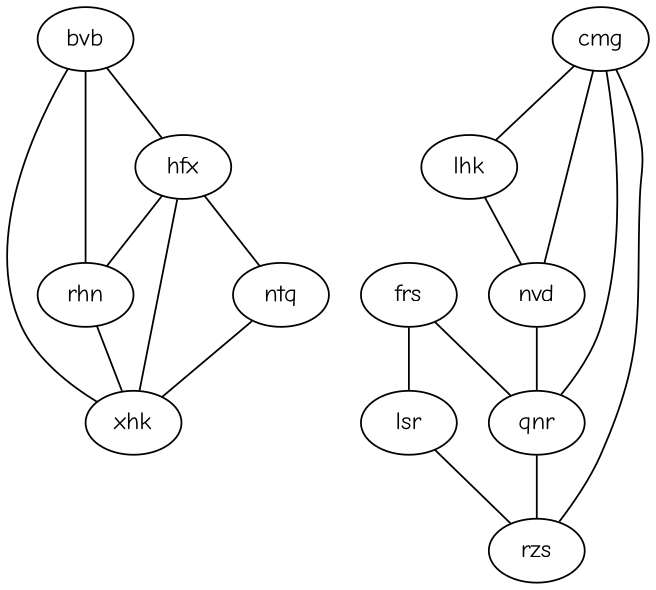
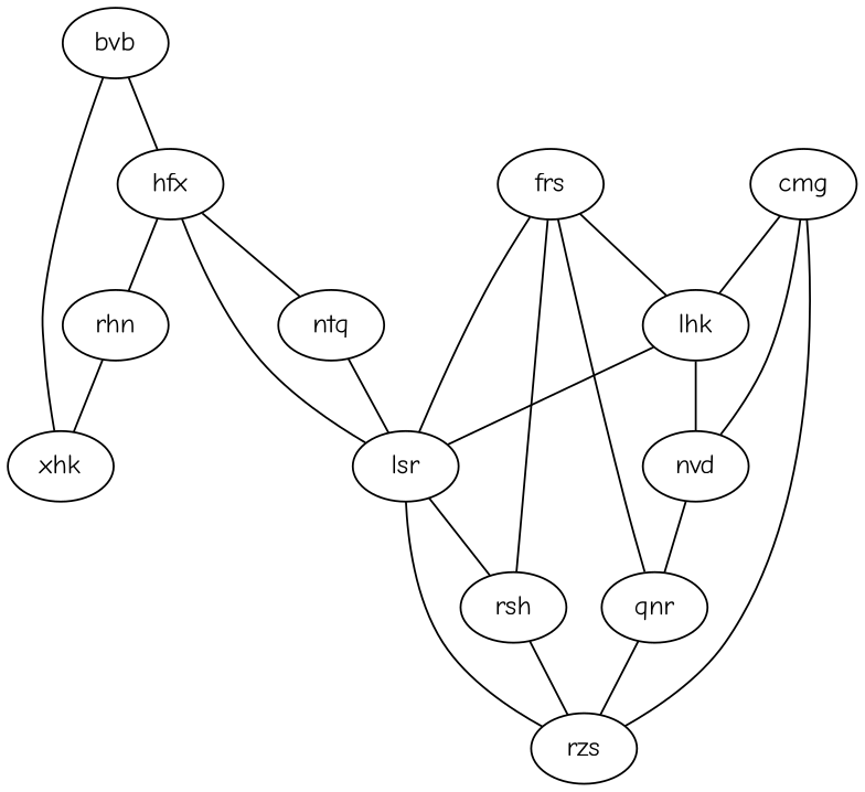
  graph {
    fontname="Comic Neue"
    node [fontname="Comic Neue"]
    edge [fontname="Comic Neue"]
    rhn
    xhk
    ntq
    bvb
    hfx
    lhk
    nvd
    lsr
    qnr
+   rsh
    rzs
    frs
    cmg
    rhn -- xhk
-   ntq -- xhk
-   bvb -- rhn
+   ntq -- lsr
    bvb -- xhk
    bvb -- hfx
    hfx -- rhn
-   hfx -- xhk
+   hfx -- lsr
    hfx -- ntq
    lhk -- nvd
+   lhk -- lsr
    nvd -- qnr
+   lsr -- rsh
    lsr -- rzs
    qnr -- rzs
+   rsh -- rzs
+   frs -- lhk
    frs -- lsr
    frs -- qnr
+   frs -- rsh
    cmg -- lhk
    cmg -- nvd
-   cmg -- qnr
    cmg -- rzs
  }
